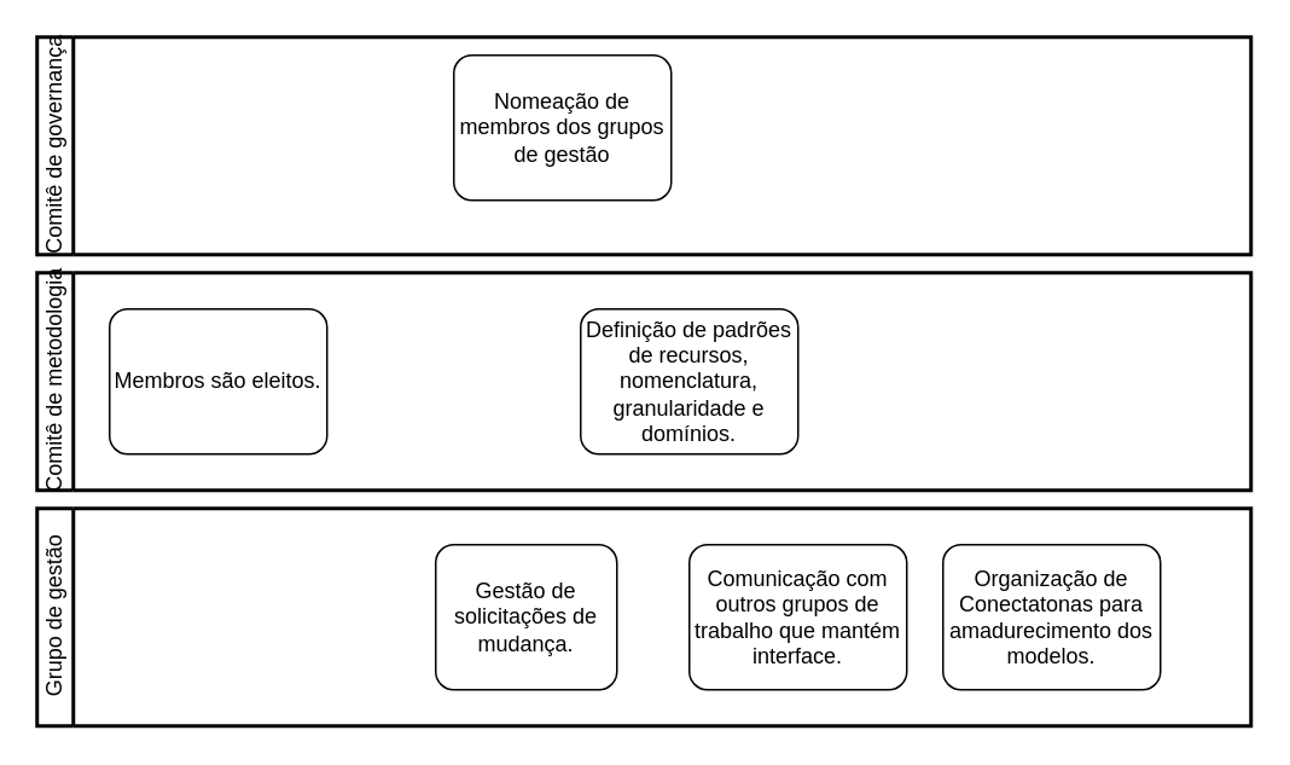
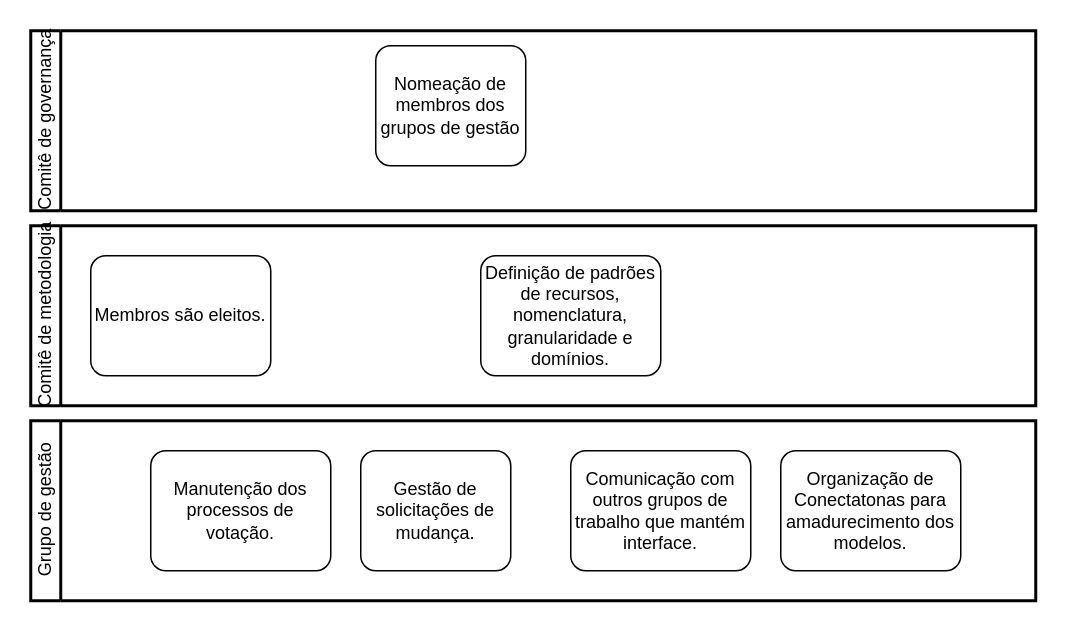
  <mxCell id="0" />
  <mxCell id="1" parent="0" />
  <mxCell id="2" value="Grupo de gestão" style="swimlane;html=1;startSize=20;fontStyle=0;collapsible=0;horizontal=0;swimlaneLine=1;swimlaneFillColor=#ffffff;strokeWidth=2;" vertex="1" parent="1"><mxGeometry x="20" y="280" width="670" height="120" as="geometry" /></mxCell>
  <mxCell id="3" value="Gestão de solicitações de mudança." style="points=[[0.25,0,0],[0.5,0,0],[0.75,0,0],[1,0.25,0],[1,0.5,0],[1,0.75,0],[0.75,1,0],[0.5,1,0],[0.25,1,0],[0,0.75,0],[0,0.5,0],[0,0.25,0]];shape=mxgraph.bpmn.task;whiteSpace=wrap;rectStyle=rounded;size=10;taskMarker=abstract;" vertex="1" parent="2"><mxGeometry x="220" y="20" width="100" height="80" as="geometry" /></mxCell>
  <mxCell id="4" value="Comunicação com outros grupos de trabalho que mantém interface." style="points=[[0.25,0,0],[0.5,0,0],[0.75,0,0],[1,0.25,0],[1,0.5,0],[1,0.75,0],[0.75,1,0],[0.5,1,0],[0.25,1,0],[0,0.75,0],[0,0.5,0],[0,0.25,0]];shape=mxgraph.bpmn.task;whiteSpace=wrap;rectStyle=rounded;size=10;taskMarker=abstract;" vertex="1" parent="2"><mxGeometry x="360" y="20" width="120" height="80" as="geometry" /></mxCell>
  <mxCell id="5" value="Organização de Conectatonas para amadurecimento dos modelos." style="points=[[0.25,0,0],[0.5,0,0],[0.75,0,0],[1,0.25,0],[1,0.5,0],[1,0.75,0],[0.75,1,0],[0.5,1,0],[0.25,1,0],[0,0.75,0],[0,0.5,0],[0,0.25,0]];shape=mxgraph.bpmn.task;whiteSpace=wrap;rectStyle=rounded;size=10;taskMarker=abstract;" vertex="1" parent="2"><mxGeometry x="500" y="20" width="120" height="80" as="geometry" /></mxCell>
+ <mxCell id="6" value="Manutenção dos processos de votação." style="points=[[0.25,0,0],[0.5,0,0],[0.75,0,0],[1,0.25,0],[1,0.5,0],[1,0.75,0],[0.75,1,0],[0.5,1,0],[0.25,1,0],[0,0.75,0],[0,0.5,0],[0,0.25,0]];shape=mxgraph.bpmn.task;whiteSpace=wrap;rectStyle=rounded;size=10;taskMarker=abstract;" vertex="1" parent="1"><mxGeometry x="100" y="300" width="120" height="80" as="geometry" /></mxCell>
  <mxCell id="7" value="Comitê de governança" style="swimlane;html=1;startSize=20;fontStyle=0;collapsible=0;horizontal=0;swimlaneLine=1;swimlaneFillColor=#ffffff;strokeWidth=2;" vertex="1" parent="1"><mxGeometry x="20" y="20" width="670" height="120" as="geometry" /></mxCell>
- <mxCell id="8" value="Nomeação de membros dos grupos de gestão" style="points=[[0.25,0,0],[0.5,0,0],[0.75,0,0],[1,0.25,0],[1,0.5,0],[1,0.75,0],[0.75,1,0],[0.5,1,0],[0.25,1,0],[0,0.75,0],[0,0.5,0],[0,0.25,0]];shape=mxgraph.bpmn.task;whiteSpace=wrap;rectStyle=rounded;size=10;taskMarker=abstract;" vertex="1" parent="7"><mxGeometry x="230" y="10" width="120" height="80" as="geometry" /></mxCell>
+ <mxCell id="8" value="Nomeação de membros dos grupos de gestão" style="points=[[0.25,0,0],[0.5,0,0],[0.75,0,0],[1,0.25,0],[1,0.5,0],[1,0.75,0],[0.75,1,0],[0.5,1,0],[0.25,1,0],[0,0.75,0],[0,0.5,0],[0,0.25,0]];shape=mxgraph.bpmn.task;whiteSpace=wrap;rectStyle=rounded;size=10;taskMarker=abstract;" vertex="1" parent="7"><mxGeometry x="230" y="10" width="100" height="80" as="geometry" /></mxCell>
  <mxCell id="9" value="Comitê de metodologia" style="swimlane;html=1;startSize=20;fontStyle=0;collapsible=0;horizontal=0;swimlaneLine=1;swimlaneFillColor=#ffffff;strokeWidth=2;" vertex="1" parent="1"><mxGeometry x="20" y="150" width="670" height="120" as="geometry" /></mxCell>
  <mxCell id="10" value="Definição de padrões de recursos, nomenclatura, granularidade e domínios." style="points=[[0.25,0,0],[0.5,0,0],[0.75,0,0],[1,0.25,0],[1,0.5,0],[1,0.75,0],[0.75,1,0],[0.5,1,0],[0.25,1,0],[0,0.75,0],[0,0.5,0],[0,0.25,0]];shape=mxgraph.bpmn.task;whiteSpace=wrap;rectStyle=rounded;size=10;taskMarker=abstract;" vertex="1" parent="9"><mxGeometry x="300" y="20" width="120" height="80" as="geometry" /></mxCell>
  <mxCell id="11" value="Membros são eleitos." style="points=[[0.25,0,0],[0.5,0,0],[0.75,0,0],[1,0.25,0],[1,0.5,0],[1,0.75,0],[0.75,1,0],[0.5,1,0],[0.25,1,0],[0,0.75,0],[0,0.5,0],[0,0.25,0]];shape=mxgraph.bpmn.task;whiteSpace=wrap;rectStyle=rounded;size=10;taskMarker=abstract;" vertex="1" parent="9"><mxGeometry x="40" y="20" width="120" height="80" as="geometry" /></mxCell>
